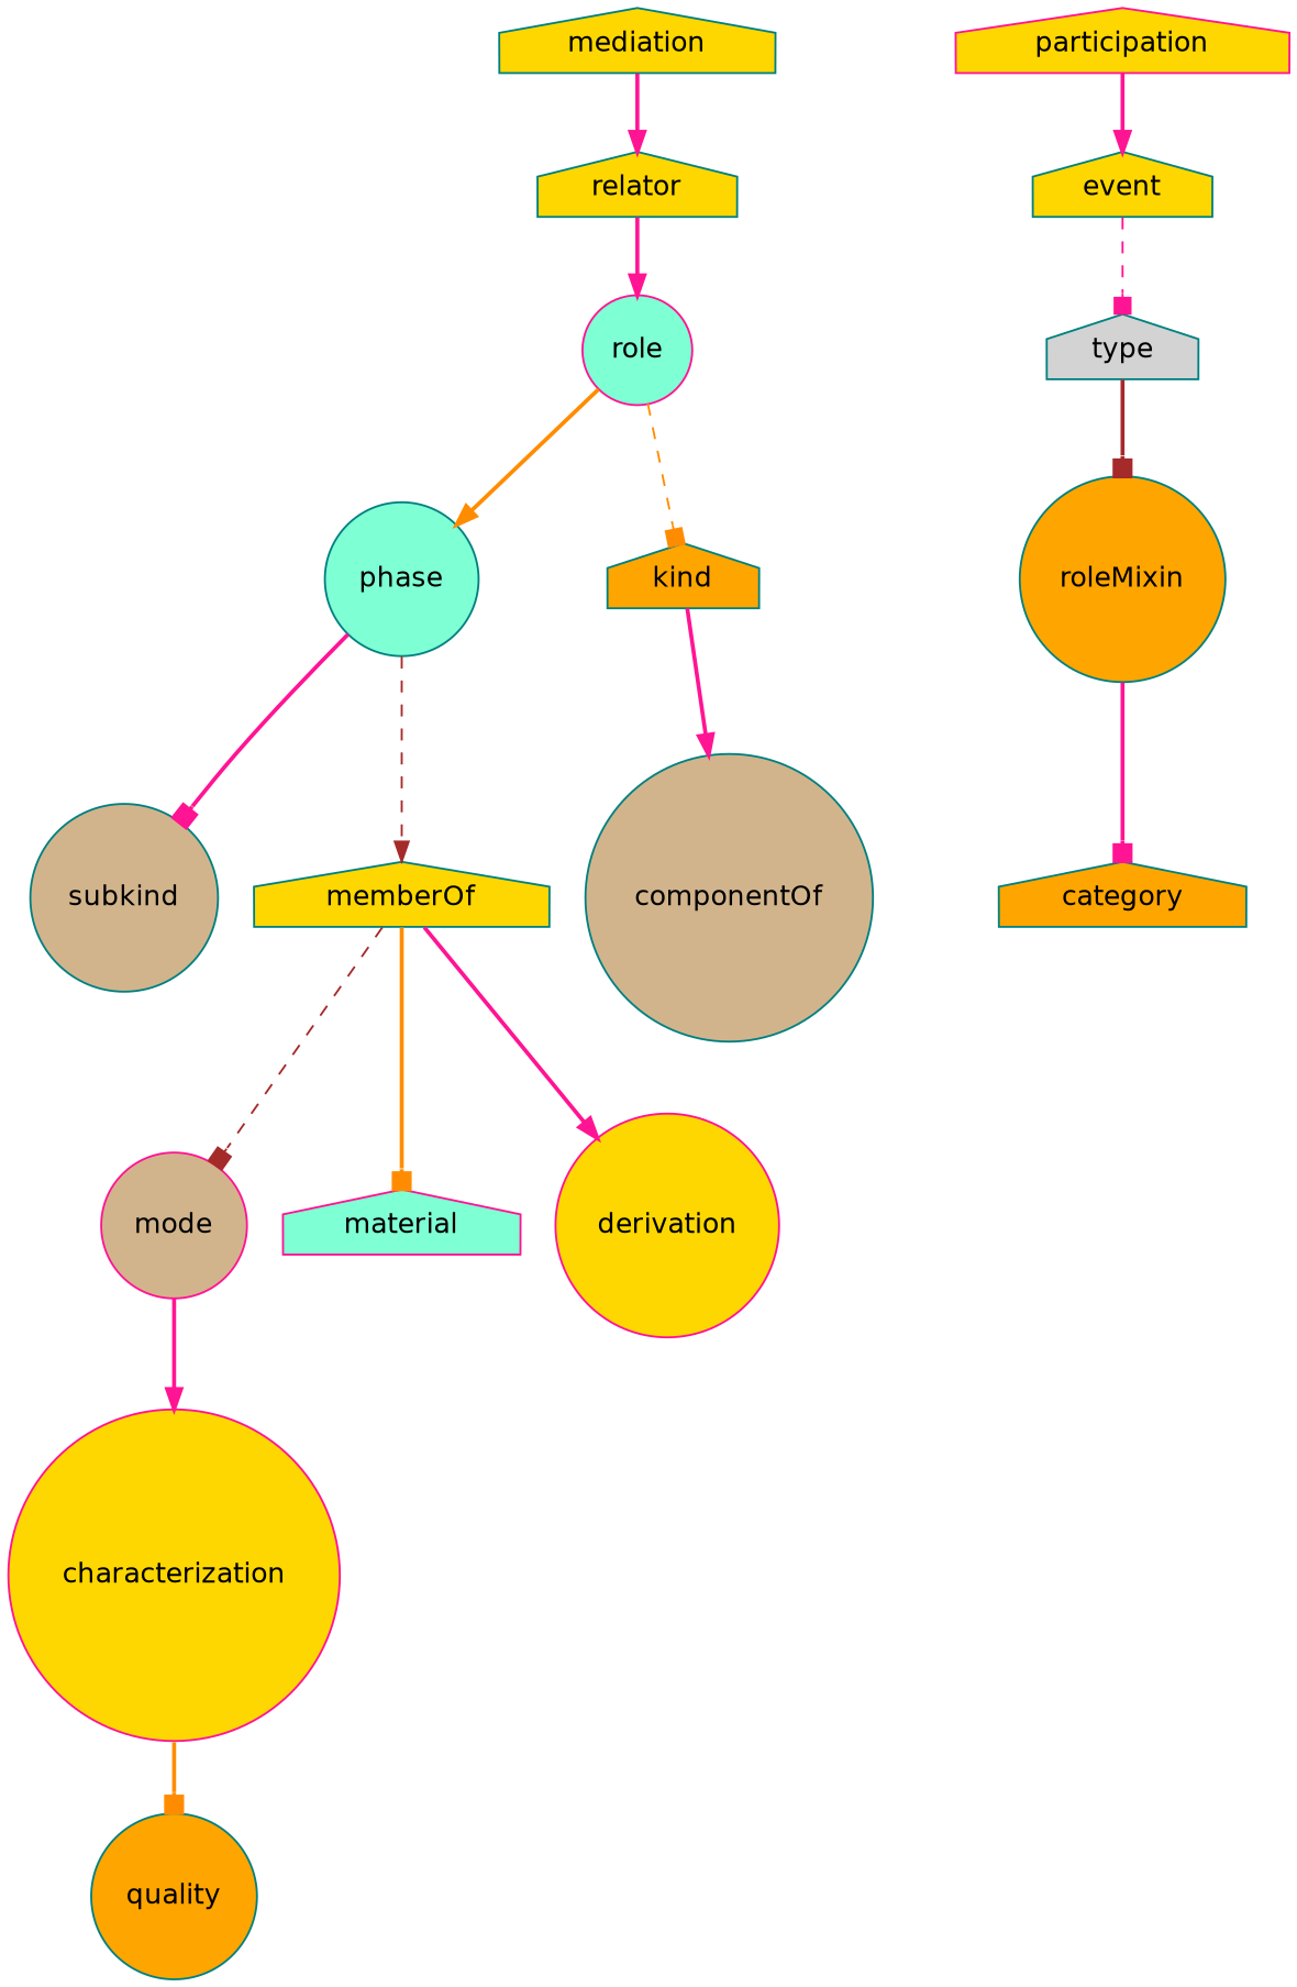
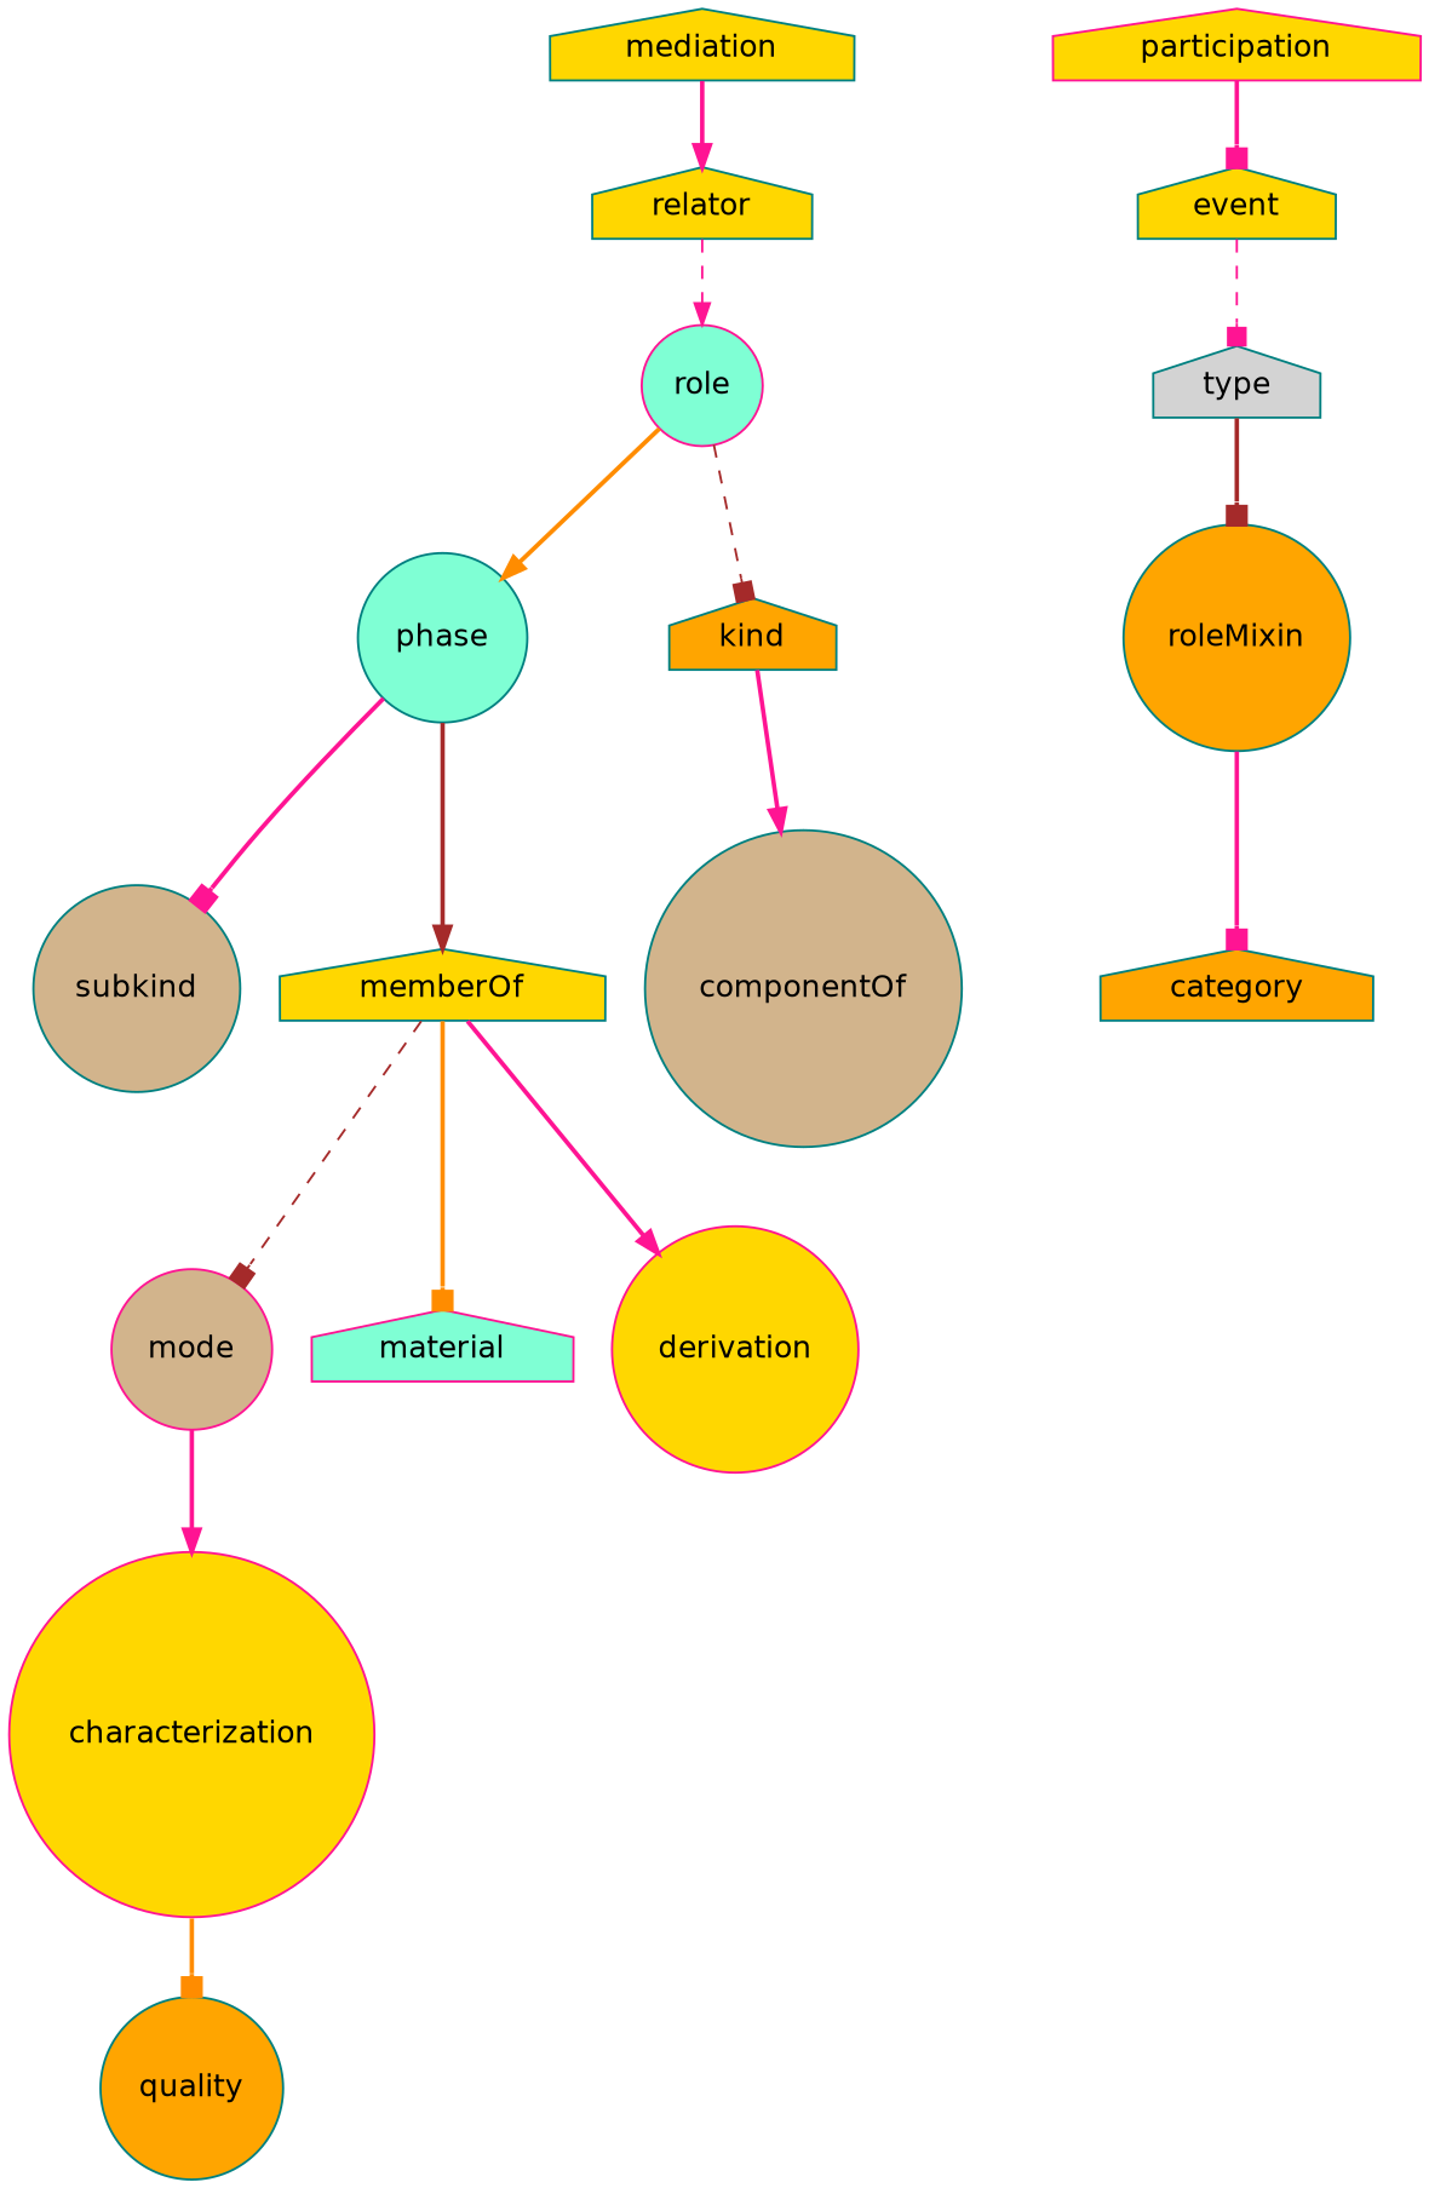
  strict digraph {
    fontname="DejaVu Sans"
    node [color=teal fillcolor=gold fontname="DejaVu Sans" shape=house style=filled]
    edge [arrowhead=box color=deeppink fontname="DejaVu Sans" style=bold]
    mediation
    relator
    role [color=deeppink fillcolor=aquamarine shape=circle]
    phase [fillcolor=aquamarine shape=circle]
    kind [fillcolor=orange]
    subkind [fillcolor=tan shape=circle]
    memberOf
    componentOf [fillcolor=tan shape=circle]
    mode [color=deeppink fillcolor=tan shape=circle]
    material [color=deeppink fillcolor=aquamarine]
    derivation [color=deeppink shape=circle]
    characterization [color=deeppink shape=circle]
    quality [fillcolor=orange shape=circle]
    participation [color=deeppink]
    event
    type [fillcolor=lightgrey]
    roleMixin [fillcolor=orange shape=circle]
    category [fillcolor=orange]
    mediation -> relator [arrowhead=normal]
-   relator -> role [arrowhead=normal]
+   relator -> role [arrowhead=normal style=dashed]
    role -> phase [arrowhead=normal color=darkorange]
-   role -> kind [color=darkorange style=dashed]
+   role -> kind [color=brown style=dashed]
    phase -> subkind
-   phase -> memberOf [arrowhead=normal color=brown style=dashed]
+   phase -> memberOf [arrowhead=normal color=brown]
    kind -> componentOf [arrowhead=normal]
    memberOf -> mode [color=brown style=dashed]
    memberOf -> material [color=darkorange]
    memberOf -> derivation [arrowhead=normal]
    mode -> characterization [arrowhead=normal]
    characterization -> quality [color=darkorange]
-   participation -> event [arrowhead=normal]
+   participation -> event
    event -> type [style=dashed]
    type -> roleMixin [color=brown]
    roleMixin -> category
  }
